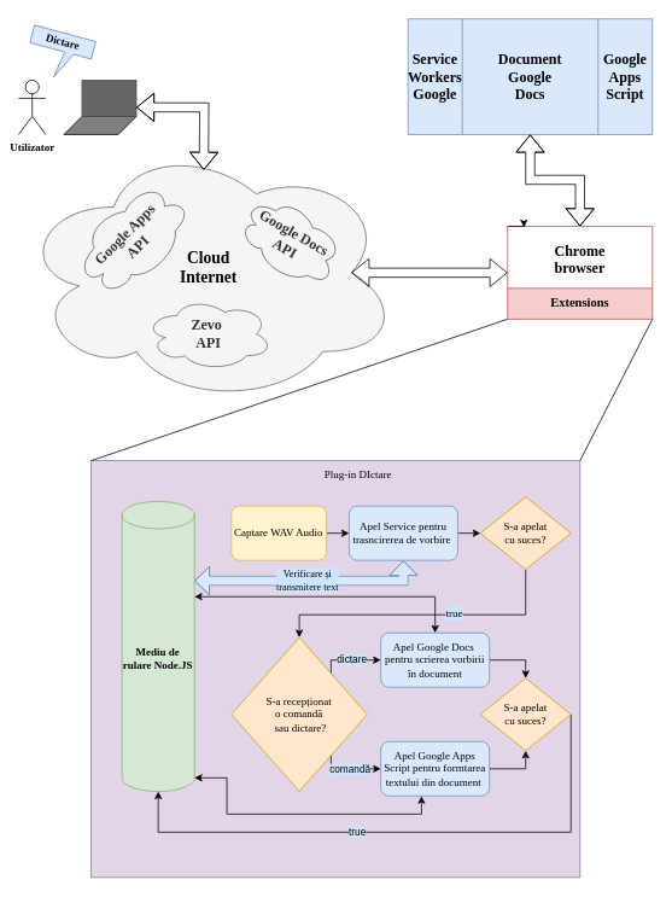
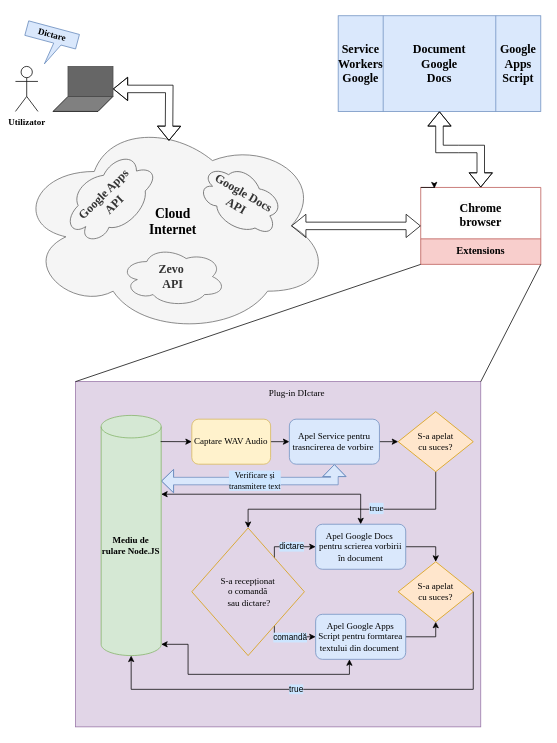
  <mxCell id="0" />
  <mxCell id="1" parent="0" />
  <mxCell id="2" value="" style="ellipse;shape=cloud;whiteSpace=wrap;html=1;fontFamily=Times New Roman;fillColor=#f5f5f5;fontColor=#333333;strokeColor=#666666;" vertex="1" parent="1"><mxGeometry x="20" y="155.5" width="420" height="290" as="geometry" /></mxCell>
  <mxCell id="3" value="" style="rounded=0;whiteSpace=wrap;html=1;fontFamily=Times New Roman;fillColor=#e1d5e7;strokeColor=#9673a6;" vertex="1" parent="1"><mxGeometry x="100" y="508" width="540" height="460" as="geometry" /></mxCell>
  <mxCell id="4" value="" style="shape=process;whiteSpace=wrap;html=1;backgroundOutline=1;size=0.222;fontFamily=Times New Roman;fillColor=#dae8fc;strokeColor=#6c8ebf;" vertex="1" parent="1"><mxGeometry x="450" y="20.5" width="270" height="127.5" as="geometry" /></mxCell>
  <mxCell id="5" value="&lt;font style=&quot;font-size: 16px;&quot;&gt;&lt;b&gt;Google&lt;br&gt;Apps&lt;br&gt;Script&lt;/b&gt;&lt;/font&gt;" style="text;html=1;strokeColor=none;fillColor=none;align=center;verticalAlign=middle;whiteSpace=wrap;rounded=0;fontFamily=Times New Roman;" vertex="1" parent="1"><mxGeometry x="660" y="69.25" width="60" height="30" as="geometry" /></mxCell>
  <mxCell id="6" value="&lt;font style=&quot;font-size: 16px;&quot;&gt;&lt;b&gt;Document&lt;br&gt;Google Docs&lt;/b&gt;&lt;/font&gt;" style="text;html=1;strokeColor=none;fillColor=none;align=center;verticalAlign=middle;whiteSpace=wrap;rounded=0;fontFamily=Times New Roman;" vertex="1" parent="1"><mxGeometry x="555" y="56.75" width="60" height="55" as="geometry" /></mxCell>
  <mxCell id="7" value="&lt;font style=&quot;font-size: 16px;&quot;&gt;&lt;b&gt;Service Workers&lt;br&gt;Google&lt;/b&gt;&lt;/font&gt;" style="text;html=1;strokeColor=none;fillColor=none;align=center;verticalAlign=middle;whiteSpace=wrap;rounded=0;fontFamily=Times New Roman;" vertex="1" parent="1"><mxGeometry x="450" y="69.25" width="60" height="30" as="geometry" /></mxCell>
  <mxCell id="8" value="&lt;b&gt;Utilizator&lt;/b&gt;" style="shape=umlActor;verticalLabelPosition=bottom;verticalAlign=top;html=1;outlineConnect=0;fontFamily=Times New Roman;" vertex="1" parent="1"><mxGeometry x="20" y="88" width="30" height="60" as="geometry" /></mxCell>
  <mxCell id="9" value="&lt;b&gt;Dictare&lt;/b&gt;" style="shape=callout;whiteSpace=wrap;html=1;perimeter=calloutPerimeter;rotation=15;size=30;position=0.57;base=10;fontFamily=Times New Roman;fillColor=#dae8fc;strokeColor=#6c8ebf;" vertex="1" parent="1"><mxGeometry x="30" y="35.5" width="70" height="50" as="geometry" /></mxCell>
  <mxCell id="10" value="" style="shape=parallelogram;perimeter=parallelogramPerimeter;whiteSpace=wrap;html=1;fixedSize=1;direction=west;fontFamily=Times New Roman;fillColor=#808080;" vertex="1" parent="1"><mxGeometry x="70" y="128" width="80" height="20" as="geometry" /></mxCell>
  <mxCell id="11" value="" style="rounded=0;whiteSpace=wrap;html=1;fontFamily=Times New Roman;strokeColor=#4D4D4D;fillColor=#666666;" vertex="1" parent="1"><mxGeometry x="90" y="88" width="60" height="40" as="geometry" /></mxCell>
  <mxCell id="12" value="&lt;font style=&quot;font-size: 18px;&quot;&gt;&lt;b&gt;Cloud&lt;br&gt;Internet&lt;/b&gt;&lt;/font&gt;" style="text;html=1;strokeColor=none;fillColor=none;align=center;verticalAlign=middle;whiteSpace=wrap;rounded=0;fontFamily=Times New Roman;" vertex="1" parent="1"><mxGeometry x="185" y="279.55" width="90" height="30" as="geometry" /></mxCell>
  <mxCell id="13" value="&lt;b style=&quot;font-size: 16px;&quot;&gt;Google Docs&lt;br&gt;API&lt;/b&gt;" style="ellipse;shape=cloud;whiteSpace=wrap;html=1;fontFamily=Times New Roman;rotation=30;fillColor=#f5f5f5;fontColor=#333333;strokeColor=#666666;" vertex="1" parent="1"><mxGeometry x="260" y="224.55" width="120" height="80" as="geometry" /></mxCell>
  <mxCell id="14" value="&lt;b style=&quot;font-size: 16px;&quot;&gt;Google Apps&lt;br&gt;API&lt;/b&gt;" style="ellipse;shape=cloud;whiteSpace=wrap;html=1;rotation=-45;fontFamily=Times New Roman;fillColor=#f5f5f5;fontColor=#333333;strokeColor=#666666;" vertex="1" parent="1"><mxGeometry x="74.18" y="219.55" width="140" height="90" as="geometry" /></mxCell>
  <mxCell id="15" value="&lt;font style=&quot;font-size: 16px;&quot;&gt;&lt;b&gt;Zevo&amp;nbsp;&lt;br&gt;API&lt;/b&gt;&lt;/font&gt;" style="ellipse;shape=cloud;whiteSpace=wrap;html=1;rotation=0;fontFamily=Times New Roman;fillColor=#f5f5f5;fontColor=#333333;strokeColor=#666666;" vertex="1" parent="1"><mxGeometry x="160" y="328" width="140" height="80" as="geometry" /></mxCell>
  <mxCell id="16" value="Plug-in DIctare" style="text;html=1;strokeColor=none;fillColor=none;align=center;verticalAlign=middle;whiteSpace=wrap;rounded=0;fontFamily=Times New Roman;" vertex="1" parent="1"><mxGeometry x="335" y="508" width="120" height="30" as="geometry" /></mxCell>
  <mxCell id="17" style="edgeStyle=orthogonalEdgeStyle;rounded=0;orthogonalLoop=1;jettySize=auto;html=1;exitX=1;exitY=0.5;exitDx=0;exitDy=0;entryX=0;entryY=0.5;entryDx=0;entryDy=0;fontFamily=Times New Roman;" edge="1" parent="1" source="18" target="22"><mxGeometry relative="1" as="geometry" /></mxCell>
  <mxCell id="18" value="Captare WAV Audio" style="rounded=1;whiteSpace=wrap;html=1;fontFamily=Times New Roman;fillColor=#fff2cc;strokeColor=#d6b656;" vertex="1" parent="1"><mxGeometry x="255" y="558" width="105" height="60" as="geometry" /></mxCell>
  <mxCell id="19" style="edgeStyle=orthogonalEdgeStyle;rounded=0;orthogonalLoop=1;jettySize=auto;html=1;exitX=1;exitY=0.5;exitDx=0;exitDy=0;entryX=0;entryY=0.5;entryDx=0;entryDy=0;fontFamily=Times New Roman;" edge="1" parent="1" source="22" target="25"><mxGeometry relative="1" as="geometry" /></mxCell>
  <mxCell id="20" style="edgeStyle=orthogonalEdgeStyle;rounded=0;orthogonalLoop=1;jettySize=auto;html=1;exitX=0.5;exitY=1;exitDx=0;exitDy=0;entryX=1;entryY=0;entryDx=0;entryDy=87.5;entryPerimeter=0;startArrow=block;startFill=0;shape=flexArrow;endSize=5;strokeWidth=1;targetPerimeterSpacing=0;startSize=5;fontFamily=Times New Roman;fillColor=#dae8fc;strokeColor=#6c8ebf;" edge="1" parent="1" source="22" target="40"><mxGeometry relative="1" as="geometry"><Array as="points"><mxPoint x="445" y="641" /></Array></mxGeometry></mxCell>
  <mxCell id="21" value="Verificare și &lt;br&gt;transmitere text" style="edgeLabel;html=1;align=center;verticalAlign=middle;resizable=0;points=[];fontFamily=Times New Roman;labelBackgroundColor=#CCE5FF;" vertex="1" connectable="0" parent="20"><mxGeometry x="-0.256" y="3" relative="1" as="geometry"><mxPoint x="-35" y="-4" as="offset" /></mxGeometry></mxCell>
  <mxCell id="22" value="Apel Service pentru&lt;br&gt;trasncirerea de vorbire&amp;nbsp;" style="rounded=1;whiteSpace=wrap;html=1;fontFamily=Times New Roman;fillColor=#dae8fc;strokeColor=#6c8ebf;" vertex="1" parent="1"><mxGeometry x="385" y="558" width="120" height="60" as="geometry" /></mxCell>
  <mxCell id="23" style="edgeStyle=orthogonalEdgeStyle;rounded=0;orthogonalLoop=1;jettySize=auto;html=1;exitX=0.5;exitY=1;exitDx=0;exitDy=0;entryX=0.5;entryY=0;entryDx=0;entryDy=0;fontFamily=Times New Roman;" edge="1" parent="1" source="25" target="30"><mxGeometry relative="1" as="geometry"><Array as="points"><mxPoint x="580" y="678" /><mxPoint x="330" y="678" /></Array></mxGeometry></mxCell>
  <mxCell id="24" value="true" style="edgeLabel;html=1;align=center;verticalAlign=middle;resizable=0;points=[];fontFamily=Times New Roman;fontSize=12;labelBackgroundColor=#CCE5FF;" vertex="1" connectable="0" parent="23"><mxGeometry x="0.194" y="3" relative="1" as="geometry"><mxPoint x="64" y="-5" as="offset" /></mxGeometry></mxCell>
  <mxCell id="25" value="S-a apelat &lt;br&gt;cu suces?" style="rhombus;whiteSpace=wrap;html=1;fontFamily=Times New Roman;fillColor=#ffe6cc;strokeColor=#d79b00;" vertex="1" parent="1"><mxGeometry x="530" y="548" width="100" height="80" as="geometry" /></mxCell>
  <mxCell id="26" style="edgeStyle=orthogonalEdgeStyle;rounded=0;orthogonalLoop=1;jettySize=auto;html=1;exitX=1;exitY=0;exitDx=0;exitDy=0;entryX=0;entryY=0.5;entryDx=0;entryDy=0;fontFamily=Times New Roman;" edge="1" parent="1" source="30" target="33"><mxGeometry relative="1" as="geometry"><Array as="points"><mxPoint x="365" y="746" /><mxPoint x="365" y="728" /></Array></mxGeometry></mxCell>
  <mxCell id="27" value="dictare" style="edgeLabel;html=1;align=center;verticalAlign=middle;resizable=0;points=[];labelBackgroundColor=#CCE5FF;" vertex="1" connectable="0" parent="26"><mxGeometry x="-0.077" y="-4" relative="1" as="geometry"><mxPoint x="7" y="-5" as="offset" /></mxGeometry></mxCell>
  <mxCell id="28" style="edgeStyle=orthogonalEdgeStyle;rounded=0;orthogonalLoop=1;jettySize=auto;html=1;exitX=1;exitY=1;exitDx=0;exitDy=0;entryX=0;entryY=0.5;entryDx=0;entryDy=0;fontFamily=Times New Roman;fillColor=#dae8fc;strokeColor=#000000;" edge="1" parent="1" source="30" target="36"><mxGeometry relative="1" as="geometry"><Array as="points"><mxPoint x="337" y="828" /><mxPoint x="365" y="828" /><mxPoint x="365" y="848" /></Array></mxGeometry></mxCell>
  <mxCell id="29" value="comandă" style="edgeLabel;html=1;align=center;verticalAlign=middle;resizable=0;points=[];labelBackgroundColor=#CCE5FF;" vertex="1" connectable="0" parent="28"><mxGeometry x="0.466" y="3" relative="1" as="geometry"><mxPoint x="1" y="3" as="offset" /></mxGeometry></mxCell>
- <mxCell id="30" value="S-a recepționat &lt;br&gt;o comandă&lt;br&gt;&amp;nbsp;sau dictare?" style="rhombus;whiteSpace=wrap;html=1;fontFamily=Times New Roman;fillColor=#ffe6cc;strokeColor=#d79b00;" vertex="1" parent="1"><mxGeometry x="255" y="703" width="150" height="170" as="geometry" /></mxCell>
+ <mxCell id="30" value="S-a recepționat &lt;br&gt;o comandă&lt;br&gt;&amp;nbsp;sau dictare?" style="rhombus;whiteSpace=wrap;html=1;fontFamily=Times New Roman;fillColor=#e1d5e7;strokeColor=#d79b00;" vertex="1" parent="1"><mxGeometry x="255" y="703" width="150" height="170" as="geometry" /></mxCell>
  <mxCell id="31" style="edgeStyle=orthogonalEdgeStyle;rounded=0;orthogonalLoop=1;jettySize=auto;html=1;exitX=1;exitY=0.5;exitDx=0;exitDy=0;entryX=0.5;entryY=0;entryDx=0;entryDy=0;fontFamily=Times New Roman;" edge="1" parent="1" source="33" target="39"><mxGeometry relative="1" as="geometry" /></mxCell>
  <mxCell id="32" style="edgeStyle=orthogonalEdgeStyle;rounded=0;orthogonalLoop=1;jettySize=auto;html=1;exitX=0.5;exitY=0;exitDx=0;exitDy=0;startArrow=classic;startFill=1;fontFamily=Times New Roman;" edge="1" parent="1" source="33" target="40"><mxGeometry relative="1" as="geometry"><Array as="points"><mxPoint x="480" y="658" /></Array></mxGeometry></mxCell>
  <mxCell id="33" value="Apel Google Docs&amp;nbsp;&lt;br&gt;pentru scrierea vorbirii în document" style="rounded=1;whiteSpace=wrap;html=1;fontFamily=Times New Roman;fillColor=#dae8fc;strokeColor=#6c8ebf;" vertex="1" parent="1"><mxGeometry x="420" y="698" width="120" height="60" as="geometry" /></mxCell>
  <mxCell id="34" style="edgeStyle=orthogonalEdgeStyle;rounded=0;orthogonalLoop=1;jettySize=auto;html=1;exitX=1;exitY=0.5;exitDx=0;exitDy=0;entryX=0.5;entryY=1;entryDx=0;entryDy=0;fontFamily=Times New Roman;" edge="1" parent="1" source="36" target="39"><mxGeometry relative="1" as="geometry" /></mxCell>
  <mxCell id="35" style="edgeStyle=orthogonalEdgeStyle;rounded=0;orthogonalLoop=1;jettySize=auto;html=1;entryX=1;entryY=1;entryDx=0;entryDy=-15;entryPerimeter=0;startArrow=classic;startFill=1;fontFamily=Times New Roman;" edge="1" parent="1" source="36" target="40"><mxGeometry relative="1" as="geometry"><Array as="points"><mxPoint x="465" y="898" /><mxPoint x="250" y="898" /><mxPoint x="250" y="858" /></Array></mxGeometry></mxCell>
  <mxCell id="36" value="Apel Google Apps Script pentru formtarea textului din document&amp;nbsp;" style="rounded=1;whiteSpace=wrap;html=1;fontFamily=Times New Roman;fillColor=#dae8fc;strokeColor=#6c8ebf;" vertex="1" parent="1"><mxGeometry x="420" y="818" width="120" height="60" as="geometry" /></mxCell>
  <mxCell id="37" style="edgeStyle=orthogonalEdgeStyle;rounded=0;orthogonalLoop=1;jettySize=auto;html=1;entryX=0.5;entryY=1;entryDx=0;entryDy=0;entryPerimeter=0;exitX=1;exitY=0.5;exitDx=0;exitDy=0;" edge="1" parent="1" source="39" target="40"><mxGeometry relative="1" as="geometry"><Array as="points"><mxPoint x="630" y="918" /><mxPoint x="174" y="918" /></Array></mxGeometry></mxCell>
  <mxCell id="38" value="true" style="edgeLabel;html=1;align=center;verticalAlign=middle;resizable=0;points=[];labelBackgroundColor=#CCE5FF;" vertex="1" connectable="0" parent="37"><mxGeometry x="0.106" relative="1" as="geometry"><mxPoint x="-18" y="-1" as="offset" /></mxGeometry></mxCell>
  <mxCell id="39" value="S-a apelat &lt;br&gt;cu suces?" style="rhombus;whiteSpace=wrap;html=1;fontFamily=Times New Roman;fillColor=#ffe6cc;strokeColor=#d79b00;" vertex="1" parent="1"><mxGeometry x="530" y="748" width="100" height="80" as="geometry" /></mxCell>
  <mxCell id="40" value="&lt;b&gt;Mediu de rulare Node.JS&lt;/b&gt;" style="shape=cylinder3;whiteSpace=wrap;html=1;boundedLbl=1;backgroundOutline=1;size=15;fontFamily=Times New Roman;fillColor=#d5e8d4;strokeColor=#82b366;" vertex="1" parent="1"><mxGeometry x="134.18" y="553" width="80" height="320" as="geometry" /></mxCell>
  <mxCell id="41" style="edgeStyle=orthogonalEdgeStyle;rounded=0;orthogonalLoop=1;jettySize=auto;html=1;exitX=0.5;exitY=1;exitDx=0;exitDy=0;fontFamily=Times New Roman;" edge="1" parent="1" source="3" target="3"><mxGeometry relative="1" as="geometry" /></mxCell>
+ <mxCell id="42" value="" style="endArrow=classic;html=1;rounded=0;entryX=0;entryY=0.5;entryDx=0;entryDy=0;exitX=0.991;exitY=0.109;exitDx=0;exitDy=0;exitPerimeter=0;fontFamily=Times New Roman;" edge="1" parent="1" source="40" target="18"><mxGeometry width="50" height="50" relative="1" as="geometry"><mxPoint x="225" y="618" as="sourcePoint" /><mxPoint x="275" y="568" as="targetPoint" /></mxGeometry></mxCell>
  <mxCell id="43" style="edgeStyle=orthogonalEdgeStyle;rounded=0;orthogonalLoop=1;jettySize=auto;html=1;exitX=0.5;exitY=1;exitDx=0;exitDy=0;fontFamily=Times New Roman;" edge="1" parent="1" source="3" target="3"><mxGeometry relative="1" as="geometry" /></mxCell>
  <mxCell id="44" style="edgeStyle=orthogonalEdgeStyle;rounded=0;orthogonalLoop=1;jettySize=auto;html=1;exitX=0.5;exitY=1;exitDx=0;exitDy=0;fontFamily=Times New Roman;" edge="1" parent="1" source="3" target="3"><mxGeometry relative="1" as="geometry" /></mxCell>
  <mxCell id="45" value="" style="shape=flexArrow;endArrow=classic;startArrow=classic;html=1;rounded=0;exitX=1;exitY=0.75;exitDx=0;exitDy=0;entryX=0.487;entryY=0.109;entryDx=0;entryDy=0;entryPerimeter=0;fontFamily=Times New Roman;" edge="1" parent="1" source="11" target="2"><mxGeometry width="100" height="100" relative="1" as="geometry"><mxPoint x="290" y="78" as="sourcePoint" /><mxPoint x="540" y="188" as="targetPoint" /><Array as="points"><mxPoint x="225" y="118" /></Array></mxGeometry></mxCell>
  <mxCell id="46" value="&lt;font style=&quot;font-size: 14px;&quot;&gt;Extensions&lt;/font&gt;" style="swimlane;whiteSpace=wrap;html=1;direction=west;startSize=34;fontFamily=Times New Roman;fillColor=#f8cecc;strokeColor=#b85450;" vertex="1" parent="1"><mxGeometry x="560" y="249.25" width="160" height="102.5" as="geometry" /></mxCell>
  <mxCell id="47" value="&lt;b&gt;&lt;br&gt;&lt;span style=&quot;border-color: var(--border-color); color: rgb(0, 0, 0); font-size: 16px; font-style: normal; font-variant-ligatures: normal; font-variant-caps: normal; letter-spacing: normal; orphans: 2; text-align: center; text-indent: 0px; text-transform: none; widows: 2; word-spacing: 0px; -webkit-text-stroke-width: 0px; background-color: rgb(251, 251, 251); text-decoration-thickness: initial; text-decoration-style: initial; text-decoration-color: initial;&quot;&gt;Chrome&lt;br style=&quot;border-color: var(--border-color);&quot;&gt;browser&lt;/span&gt;&lt;br&gt;&lt;/b&gt;" style="text;html=1;strokeColor=none;fillColor=none;align=center;verticalAlign=middle;whiteSpace=wrap;rounded=0;fontFamily=Times New Roman;" vertex="1" parent="46"><mxGeometry x="50" y="18.75" width="60" height="20.95" as="geometry" /></mxCell>
  <mxCell id="48" style="edgeStyle=orthogonalEdgeStyle;rounded=0;orthogonalLoop=1;jettySize=auto;html=1;exitX=1;exitY=1;exitDx=0;exitDy=0;entryX=0.886;entryY=0.988;entryDx=0;entryDy=0;entryPerimeter=0;fontFamily=Times New Roman;" edge="1" parent="1" source="46" target="46"><mxGeometry relative="1" as="geometry" /></mxCell>
  <mxCell id="49" value="" style="endArrow=none;html=1;rounded=0;entryX=1;entryY=0;entryDx=0;entryDy=0;exitX=0;exitY=0;exitDx=0;exitDy=0;fontFamily=Times New Roman;" edge="1" parent="1" source="3" target="46"><mxGeometry width="50" height="50" relative="1" as="geometry"><mxPoint x="610" y="478" as="sourcePoint" /><mxPoint x="660" y="428" as="targetPoint" /></mxGeometry></mxCell>
  <mxCell id="50" value="" style="endArrow=none;html=1;rounded=0;entryX=0;entryY=0;entryDx=0;entryDy=0;exitX=1;exitY=0;exitDx=0;exitDy=0;fontFamily=Times New Roman;" edge="1" parent="1" source="3" target="46"><mxGeometry width="50" height="50" relative="1" as="geometry"><mxPoint x="610" y="478" as="sourcePoint" /><mxPoint x="660" y="428" as="targetPoint" /></mxGeometry></mxCell>
  <mxCell id="51" value="" style="shape=flexArrow;endArrow=classic;startArrow=classic;html=1;rounded=0;entryX=1;entryY=0.5;entryDx=0;entryDy=0;exitX=0.875;exitY=0.5;exitDx=0;exitDy=0;exitPerimeter=0;fontFamily=Times New Roman;" edge="1" parent="1" source="2" target="46"><mxGeometry width="100" height="100" relative="1" as="geometry"><mxPoint x="590" y="498" as="sourcePoint" /><mxPoint x="690" y="398" as="targetPoint" /></mxGeometry></mxCell>
  <mxCell id="52" value="" style="shape=flexArrow;endArrow=classic;startArrow=classic;html=1;rounded=0;entryX=0.5;entryY=1;entryDx=0;entryDy=0;exitX=0.5;exitY=1;exitDx=0;exitDy=0;fontFamily=Times New Roman;" edge="1" parent="1" source="46" target="4"><mxGeometry width="100" height="100" relative="1" as="geometry"><mxPoint x="590" y="498" as="sourcePoint" /><mxPoint x="690" y="398" as="targetPoint" /><Array as="points"><mxPoint x="640" y="198" /><mxPoint x="610" y="198" /><mxPoint x="585" y="198" /></Array></mxGeometry></mxCell>
